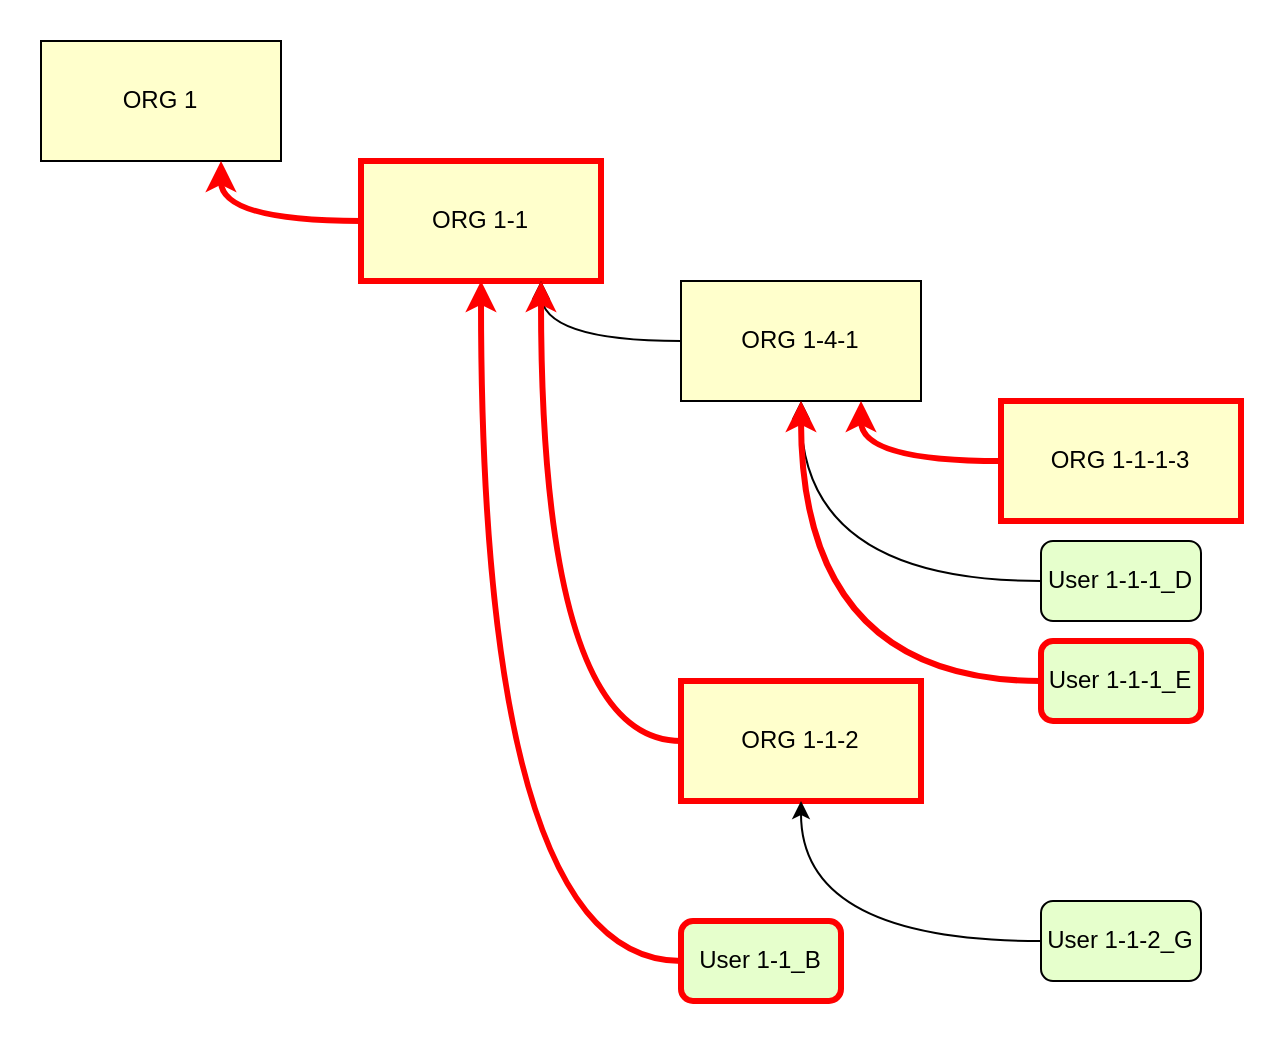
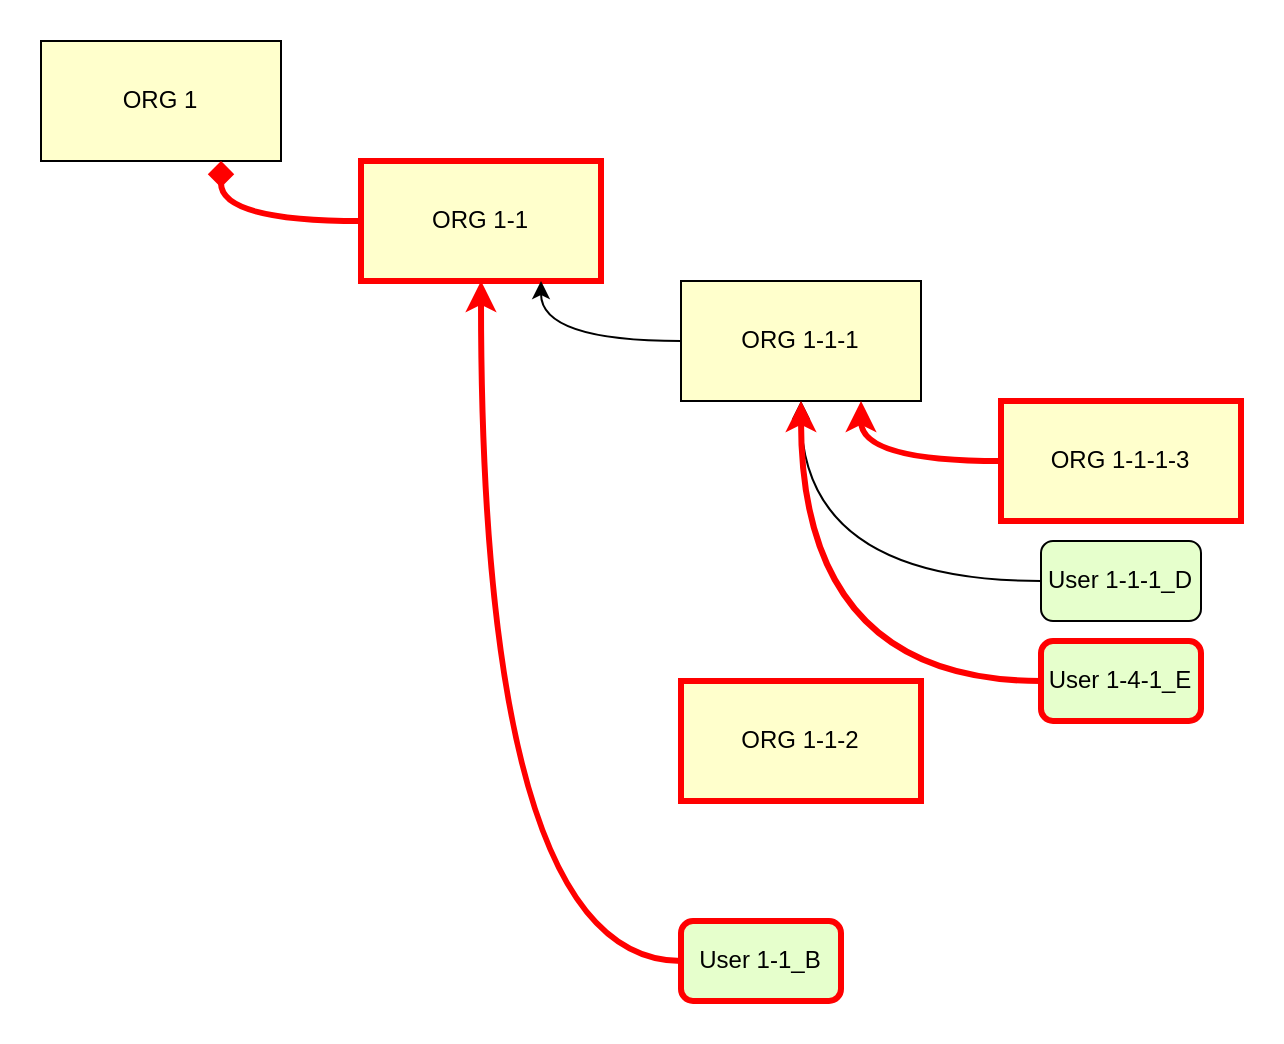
  <mxCell id="0" />
  <mxCell id="1" parent="0" />
  <mxCell id="2" value="ORG 1" style="rounded=0;whiteSpace=wrap;html=1;fillColor=#FFFFCC;" vertex="1" parent="1"><mxGeometry x="20" y="20" width="120" height="60" as="geometry" /></mxCell>
- <mxCell id="3" style="edgeStyle=orthogonalEdgeStyle;curved=1;rounded=0;orthogonalLoop=1;jettySize=auto;html=1;exitX=0;exitY=0.5;exitDx=0;exitDy=0;entryX=0.75;entryY=1;entryDx=0;entryDy=0;strokeColor=#FF0000;strokeWidth=3;" edge="1" parent="1" source="4" target="2"><mxGeometry relative="1" as="geometry" /></mxCell>
+ <mxCell id="3" style="edgeStyle=orthogonalEdgeStyle;curved=1;rounded=0;orthogonalLoop=1;jettySize=auto;html=1;exitX=0;exitY=0.5;exitDx=0;exitDy=0;entryX=0.75;entryY=1;entryDx=0;entryDy=0;strokeColor=#FF0000;strokeWidth=3;endArrow=diamond;" edge="1" parent="1" source="4" target="2"><mxGeometry relative="1" as="geometry" /></mxCell>
  <mxCell id="4" value="ORG 1-1" style="rounded=0;whiteSpace=wrap;html=1;fillColor=#FFFFCC;strokeColor=#FF0000;strokeWidth=3;" vertex="1" parent="1"><mxGeometry x="180" y="80" width="120" height="60" as="geometry" /></mxCell>
  <mxCell id="5" style="edgeStyle=orthogonalEdgeStyle;curved=1;rounded=0;orthogonalLoop=1;jettySize=auto;html=1;exitX=0;exitY=0.5;exitDx=0;exitDy=0;entryX=0.75;entryY=1;entryDx=0;entryDy=0;" edge="1" parent="1" source="6" target="4"><mxGeometry relative="1" as="geometry" /></mxCell>
- <mxCell id="6" value="&lt;div&gt;ORG 1-4-1&lt;/div&gt;" style="rounded=0;whiteSpace=wrap;html=1;fillColor=#FFFFCC;" vertex="1" parent="1"><mxGeometry x="340" y="140" width="120" height="60" as="geometry" /></mxCell>
- <mxCell id="7" style="edgeStyle=orthogonalEdgeStyle;curved=1;rounded=0;orthogonalLoop=1;jettySize=auto;html=1;exitX=0;exitY=0.5;exitDx=0;exitDy=0;entryX=0.75;entryY=1;entryDx=0;entryDy=0;strokeColor=#FF0000;strokeWidth=3;" edge="1" parent="1" source="8" target="4"><mxGeometry relative="1" as="geometry"><mxPoint x="270" y="150" as="targetPoint" /></mxGeometry></mxCell>
+ <mxCell id="6" value="&lt;div&gt;ORG 1-1-1&lt;/div&gt;" style="rounded=0;whiteSpace=wrap;html=1;fillColor=#FFFFCC;" vertex="1" parent="1"><mxGeometry x="340" y="140" width="120" height="60" as="geometry" /></mxCell>
  <mxCell id="8" value="&lt;div&gt;ORG 1-1-2&lt;/div&gt;" style="rounded=0;whiteSpace=wrap;html=1;fillColor=#FFFFCC;strokeColor=#FF0000;strokeWidth=3;" vertex="1" parent="1"><mxGeometry x="340" y="340" width="120" height="60" as="geometry" /></mxCell>
  <mxCell id="9" style="edgeStyle=orthogonalEdgeStyle;curved=1;rounded=0;orthogonalLoop=1;jettySize=auto;html=1;exitX=0;exitY=0.5;exitDx=0;exitDy=0;entryX=0.5;entryY=1;entryDx=0;entryDy=0;strokeWidth=3;strokeColor=#FF0000;" edge="1" parent="1" source="10" target="4"><mxGeometry relative="1" as="geometry" /></mxCell>
  <mxCell id="10" value="&lt;div&gt;User 1-1_B&lt;/div&gt;" style="rounded=1;whiteSpace=wrap;html=1;fillColor=#E6FFCC;strokeColor=#FF0000;strokeWidth=3;" vertex="1" parent="1"><mxGeometry x="340" y="460" width="80" height="40" as="geometry" /></mxCell>
  <mxCell id="11" style="edgeStyle=orthogonalEdgeStyle;curved=1;rounded=0;orthogonalLoop=1;jettySize=auto;html=1;exitX=0;exitY=0.5;exitDx=0;exitDy=0;entryX=0.5;entryY=1;entryDx=0;entryDy=0;strokeWidth=1;" edge="1" parent="1" source="12" target="6"><mxGeometry relative="1" as="geometry" /></mxCell>
  <mxCell id="12" value="&lt;div&gt;User 1-1-1_D&lt;/div&gt;" style="rounded=1;whiteSpace=wrap;html=1;fillColor=#E6FFCC;" vertex="1" parent="1"><mxGeometry x="520" y="270" width="80" height="40" as="geometry" /></mxCell>
  <mxCell id="13" style="edgeStyle=orthogonalEdgeStyle;curved=1;rounded=0;orthogonalLoop=1;jettySize=auto;html=1;exitX=0;exitY=0.5;exitDx=0;exitDy=0;entryX=0.5;entryY=1;entryDx=0;entryDy=0;strokeWidth=3;strokeColor=#FF0000;" edge="1" parent="1" source="14" target="6"><mxGeometry relative="1" as="geometry"><mxPoint x="430" y="200" as="targetPoint" /></mxGeometry></mxCell>
- <mxCell id="14" value="&lt;div&gt;User 1-1-1_E&lt;/div&gt;" style="rounded=1;whiteSpace=wrap;html=1;fillColor=#E6FFCC;strokeColor=#FF0000;strokeWidth=3;" vertex="1" parent="1"><mxGeometry x="520" y="320" width="80" height="40" as="geometry" /></mxCell>
- <mxCell id="15" style="edgeStyle=orthogonalEdgeStyle;curved=1;rounded=0;orthogonalLoop=1;jettySize=auto;html=1;exitX=0;exitY=0.5;exitDx=0;exitDy=0;entryX=0.5;entryY=1;entryDx=0;entryDy=0;strokeWidth=1;" edge="1" parent="1" source="16" target="8"><mxGeometry relative="1" as="geometry"><mxPoint x="400" y="420" as="targetPoint" /></mxGeometry></mxCell>
- <mxCell id="16" value="&lt;div&gt;User 1-1-2_G&lt;/div&gt;" style="rounded=1;whiteSpace=wrap;html=1;fillColor=#E6FFCC;" vertex="1" parent="1"><mxGeometry x="520" y="450" width="80" height="40" as="geometry" /></mxCell>
+ <mxCell id="14" value="&lt;div&gt;User 1-4-1_E&lt;/div&gt;" style="rounded=1;whiteSpace=wrap;html=1;fillColor=#E6FFCC;strokeColor=#FF0000;strokeWidth=3;" vertex="1" parent="1"><mxGeometry x="520" y="320" width="80" height="40" as="geometry" /></mxCell>
  <mxCell id="17" style="edgeStyle=orthogonalEdgeStyle;curved=1;rounded=0;orthogonalLoop=1;jettySize=auto;html=1;exitX=0;exitY=0.5;exitDx=0;exitDy=0;entryX=0.75;entryY=1;entryDx=0;entryDy=0;strokeColor=#FF0000;strokeWidth=3;" edge="1" parent="1" source="18" target="6"><mxGeometry relative="1" as="geometry" /></mxCell>
  <mxCell id="18" value="&lt;div&gt;ORG 1-1-1-3&lt;/div&gt;" style="rounded=0;whiteSpace=wrap;html=1;fillColor=#FFFFCC;strokeColor=#FF0000;strokeWidth=3;" vertex="1" parent="1"><mxGeometry x="500" y="200" width="120" height="60" as="geometry" /></mxCell>
